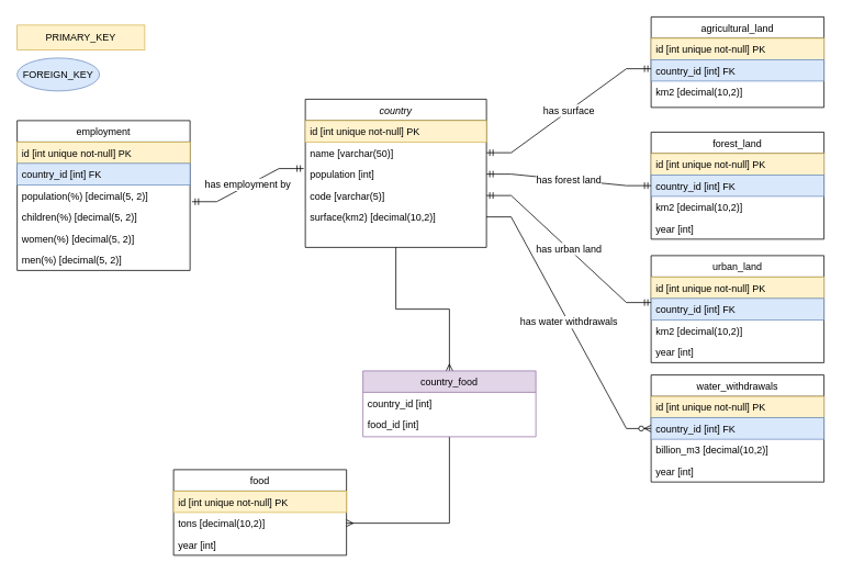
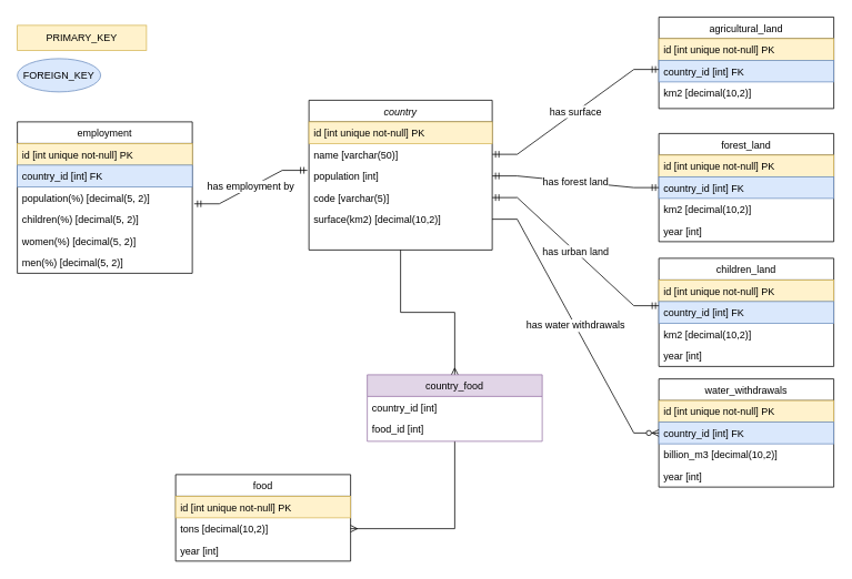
  <mxCell id="0" />
  <mxCell id="1" parent="0" />
  <mxCell id="2" style="edgeStyle=orthogonalEdgeStyle;rounded=0;orthogonalLoop=1;jettySize=auto;html=1;entryX=0.5;entryY=0;entryDx=0;entryDy=0;elbow=vertical;endArrow=ERmany;endFill=0;" parent="1" source="3" target="43" edge="1"><mxGeometry relative="1" as="geometry" /></mxCell>
  <mxCell id="3" value="country" style="swimlane;fontStyle=2;align=center;verticalAlign=top;childLayout=stackLayout;horizontal=1;startSize=26;horizontalStack=0;resizeParent=1;resizeLast=0;collapsible=1;marginBottom=0;rounded=0;shadow=0;strokeWidth=1;" parent="1" vertex="1"><mxGeometry x="370" y="120" width="220" height="180" as="geometry"><mxRectangle x="230" y="140" width="160" height="26" as="alternateBounds" /></mxGeometry></mxCell>
  <mxCell id="4" value="id [int unique not-null] PK" style="text;align=left;verticalAlign=top;spacingLeft=4;spacingRight=4;overflow=hidden;rotatable=0;points=[[0,0.5],[1,0.5]];portConstraint=eastwest;fillColor=#fff2cc;strokeColor=#d6b656;" parent="3" vertex="1"><mxGeometry y="26" width="220" height="26" as="geometry" /></mxCell>
  <mxCell id="5" value="name [varchar(50)]" style="text;align=left;verticalAlign=top;spacingLeft=4;spacingRight=4;overflow=hidden;rotatable=0;points=[[0,0.5],[1,0.5]];portConstraint=eastwest;rounded=0;shadow=0;html=0;" parent="3" vertex="1"><mxGeometry y="52" width="220" height="26" as="geometry" /></mxCell>
  <mxCell id="6" value="population [int]" style="text;align=left;verticalAlign=top;spacingLeft=4;spacingRight=4;overflow=hidden;rotatable=0;points=[[0,0.5],[1,0.5]];portConstraint=eastwest;rounded=0;shadow=0;html=0;" parent="3" vertex="1"><mxGeometry y="78" width="220" height="26" as="geometry" /></mxCell>
  <mxCell id="7" value="code [varchar(5)]" style="text;align=left;verticalAlign=top;spacingLeft=4;spacingRight=4;overflow=hidden;rotatable=0;points=[[0,0.5],[1,0.5]];portConstraint=eastwest;" parent="3" vertex="1"><mxGeometry y="104" width="220" height="26" as="geometry" /></mxCell>
  <mxCell id="8" value="surface(km2) [decimal(10,2)]" style="text;align=left;verticalAlign=top;spacingLeft=4;spacingRight=4;overflow=hidden;rotatable=0;points=[[0,0.5],[1,0.5]];portConstraint=eastwest;" parent="3" vertex="1"><mxGeometry y="130" width="220" height="26" as="geometry" /></mxCell>
  <mxCell id="9" value="agricultural_land" style="swimlane;fontStyle=0;align=center;verticalAlign=top;childLayout=stackLayout;horizontal=1;startSize=26;horizontalStack=0;resizeParent=1;resizeLast=0;collapsible=1;marginBottom=0;rounded=0;shadow=0;strokeWidth=1;" parent="1" vertex="1"><mxGeometry x="790" y="20" width="210" height="110" as="geometry"><mxRectangle x="550" y="140" width="160" height="26" as="alternateBounds" /></mxGeometry></mxCell>
  <mxCell id="10" value="id [int unique not-null] PK" style="text;align=left;verticalAlign=top;spacingLeft=4;spacingRight=4;overflow=hidden;rotatable=0;points=[[0,0.5],[1,0.5]];portConstraint=eastwest;fillColor=#fff2cc;strokeColor=#d6b656;" parent="9" vertex="1"><mxGeometry y="26" width="210" height="26" as="geometry" /></mxCell>
  <mxCell id="11" value="country_id [int] FK" style="text;align=left;verticalAlign=top;spacingLeft=4;spacingRight=4;overflow=hidden;rotatable=0;points=[[0,0.5],[1,0.5]];portConstraint=eastwest;rounded=0;shadow=0;html=0;fillColor=#dae8fc;strokeColor=#6c8ebf;" parent="9" vertex="1"><mxGeometry y="52" width="210" height="26" as="geometry" /></mxCell>
  <mxCell id="12" value="km2 [decimal(10,2)]" style="text;align=left;verticalAlign=top;spacingLeft=4;spacingRight=4;overflow=hidden;rotatable=0;points=[[0,0.5],[1,0.5]];portConstraint=eastwest;rounded=0;shadow=0;html=0;" parent="9" vertex="1"><mxGeometry y="78" width="210" height="26" as="geometry" /></mxCell>
  <mxCell id="13" value="forest_land" style="swimlane;fontStyle=0;align=center;verticalAlign=top;childLayout=stackLayout;horizontal=1;startSize=26;horizontalStack=0;resizeParent=1;resizeLast=0;collapsible=1;marginBottom=0;rounded=0;shadow=0;strokeWidth=1;" parent="1" vertex="1"><mxGeometry x="790" y="160" width="210" height="130" as="geometry"><mxRectangle x="550" y="140" width="160" height="26" as="alternateBounds" /></mxGeometry></mxCell>
  <mxCell id="14" value="id [int unique not-null] PK" style="text;align=left;verticalAlign=top;spacingLeft=4;spacingRight=4;overflow=hidden;rotatable=0;points=[[0,0.5],[1,0.5]];portConstraint=eastwest;fillColor=#fff2cc;strokeColor=#d6b656;" parent="13" vertex="1"><mxGeometry y="26" width="210" height="26" as="geometry" /></mxCell>
  <mxCell id="15" value="country_id [int] FK" style="text;align=left;verticalAlign=top;spacingLeft=4;spacingRight=4;overflow=hidden;rotatable=0;points=[[0,0.5],[1,0.5]];portConstraint=eastwest;rounded=0;shadow=0;html=0;fillColor=#dae8fc;strokeColor=#6c8ebf;" parent="13" vertex="1"><mxGeometry y="52" width="210" height="26" as="geometry" /></mxCell>
  <mxCell id="16" value="km2 [decimal(10,2)]" style="text;align=left;verticalAlign=top;spacingLeft=4;spacingRight=4;overflow=hidden;rotatable=0;points=[[0,0.5],[1,0.5]];portConstraint=eastwest;rounded=0;shadow=0;html=0;" parent="13" vertex="1"><mxGeometry y="78" width="210" height="26" as="geometry" /></mxCell>
  <mxCell id="17" value="year [int]" style="text;align=left;verticalAlign=top;spacingLeft=4;spacingRight=4;overflow=hidden;rotatable=0;points=[[0,0.5],[1,0.5]];portConstraint=eastwest;rounded=0;shadow=0;html=0;" parent="13" vertex="1"><mxGeometry y="104" width="210" height="26" as="geometry" /></mxCell>
- <mxCell id="18" value="urban_land" style="swimlane;fontStyle=0;align=center;verticalAlign=top;childLayout=stackLayout;horizontal=1;startSize=26;horizontalStack=0;resizeParent=1;resizeLast=0;collapsible=1;marginBottom=0;rounded=0;shadow=0;strokeWidth=1;" parent="1" vertex="1"><mxGeometry x="790" y="310" width="210" height="130" as="geometry"><mxRectangle x="550" y="140" width="160" height="26" as="alternateBounds" /></mxGeometry></mxCell>
+ <mxCell id="18" value="children_land" style="swimlane;fontStyle=0;align=center;verticalAlign=top;childLayout=stackLayout;horizontal=1;startSize=26;horizontalStack=0;resizeParent=1;resizeLast=0;collapsible=1;marginBottom=0;rounded=0;shadow=0;strokeWidth=1;" parent="1" vertex="1"><mxGeometry x="790" y="310" width="210" height="130" as="geometry"><mxRectangle x="550" y="140" width="160" height="26" as="alternateBounds" /></mxGeometry></mxCell>
  <mxCell id="19" value="id [int unique not-null] PK" style="text;align=left;verticalAlign=top;spacingLeft=4;spacingRight=4;overflow=hidden;rotatable=0;points=[[0,0.5],[1,0.5]];portConstraint=eastwest;fillColor=#fff2cc;strokeColor=#d6b656;" parent="18" vertex="1"><mxGeometry y="26" width="210" height="26" as="geometry" /></mxCell>
  <mxCell id="20" value="country_id [int] FK" style="text;align=left;verticalAlign=top;spacingLeft=4;spacingRight=4;overflow=hidden;rotatable=0;points=[[0,0.5],[1,0.5]];portConstraint=eastwest;rounded=0;shadow=0;html=0;fillColor=#dae8fc;strokeColor=#6c8ebf;" parent="18" vertex="1"><mxGeometry y="52" width="210" height="26" as="geometry" /></mxCell>
  <mxCell id="21" value="km2 [decimal(10,2)]" style="text;align=left;verticalAlign=top;spacingLeft=4;spacingRight=4;overflow=hidden;rotatable=0;points=[[0,0.5],[1,0.5]];portConstraint=eastwest;rounded=0;shadow=0;html=0;" parent="18" vertex="1"><mxGeometry y="78" width="210" height="26" as="geometry" /></mxCell>
  <mxCell id="22" value="year [int]" style="text;align=left;verticalAlign=top;spacingLeft=4;spacingRight=4;overflow=hidden;rotatable=0;points=[[0,0.5],[1,0.5]];portConstraint=eastwest;rounded=0;shadow=0;html=0;" parent="18" vertex="1"><mxGeometry y="104" width="210" height="26" as="geometry" /></mxCell>
  <mxCell id="23" value="water_withdrawals" style="swimlane;fontStyle=0;align=center;verticalAlign=top;childLayout=stackLayout;horizontal=1;startSize=26;horizontalStack=0;resizeParent=1;resizeLast=0;collapsible=1;marginBottom=0;rounded=0;shadow=0;strokeWidth=1;" parent="1" vertex="1"><mxGeometry x="790" y="455" width="210" height="130" as="geometry"><mxRectangle x="550" y="140" width="160" height="26" as="alternateBounds" /></mxGeometry></mxCell>
  <mxCell id="24" value="id [int unique not-null] PK" style="text;align=left;verticalAlign=top;spacingLeft=4;spacingRight=4;overflow=hidden;rotatable=0;points=[[0,0.5],[1,0.5]];portConstraint=eastwest;fillColor=#fff2cc;strokeColor=#d6b656;" parent="23" vertex="1"><mxGeometry y="26" width="210" height="26" as="geometry" /></mxCell>
  <mxCell id="25" value="country_id [int] FK" style="text;align=left;verticalAlign=top;spacingLeft=4;spacingRight=4;overflow=hidden;rotatable=0;points=[[0,0.5],[1,0.5]];portConstraint=eastwest;rounded=0;shadow=0;html=0;fillColor=#dae8fc;strokeColor=#6c8ebf;" parent="23" vertex="1"><mxGeometry y="52" width="210" height="26" as="geometry" /></mxCell>
  <mxCell id="26" value="billion_m3 [decimal(10,2)]" style="text;align=left;verticalAlign=top;spacingLeft=4;spacingRight=4;overflow=hidden;rotatable=0;points=[[0,0.5],[1,0.5]];portConstraint=eastwest;rounded=0;shadow=0;html=0;" parent="23" vertex="1"><mxGeometry y="78" width="210" height="26" as="geometry" /></mxCell>
  <mxCell id="27" value="year [int]" style="text;align=left;verticalAlign=top;spacingLeft=4;spacingRight=4;overflow=hidden;rotatable=0;points=[[0,0.5],[1,0.5]];portConstraint=eastwest;rounded=0;shadow=0;html=0;" parent="23" vertex="1"><mxGeometry y="104" width="210" height="26" as="geometry" /></mxCell>
  <mxCell id="28" value="has water withdrawals" style="edgeStyle=entityRelationEdgeStyle;fontSize=12;html=1;endArrow=ERzeroToMany;endFill=1;rounded=0;exitX=1;exitY=0.5;exitDx=0;exitDy=0;entryX=0;entryY=0.5;entryDx=0;entryDy=0;" parent="1" source="8" target="25" edge="1"><mxGeometry width="100" height="100" relative="1" as="geometry"><mxPoint x="590" y="390.002" as="sourcePoint" /><mxPoint x="689.12" y="706.49" as="targetPoint" /></mxGeometry></mxCell>
  <mxCell id="29" value="food" style="swimlane;fontStyle=0;align=center;verticalAlign=top;childLayout=stackLayout;horizontal=1;startSize=26;horizontalStack=0;resizeParent=1;resizeLast=0;collapsible=1;marginBottom=0;rounded=0;shadow=0;strokeWidth=1;" parent="1" vertex="1"><mxGeometry x="210" y="570" width="210" height="104" as="geometry"><mxRectangle x="550" y="140" width="160" height="26" as="alternateBounds" /></mxGeometry></mxCell>
  <mxCell id="30" value="id [int unique not-null] PK" style="text;align=left;verticalAlign=top;spacingLeft=4;spacingRight=4;overflow=hidden;rotatable=0;points=[[0,0.5],[1,0.5]];portConstraint=eastwest;fillColor=#fff2cc;strokeColor=#d6b656;" parent="29" vertex="1"><mxGeometry y="26" width="210" height="26" as="geometry" /></mxCell>
  <mxCell id="31" value="tons [decimal(10,2)]" style="text;align=left;verticalAlign=top;spacingLeft=4;spacingRight=4;overflow=hidden;rotatable=0;points=[[0,0.5],[1,0.5]];portConstraint=eastwest;rounded=0;shadow=0;html=0;" parent="29" vertex="1"><mxGeometry y="52" width="210" height="26" as="geometry" /></mxCell>
  <mxCell id="32" value="year [int]" style="text;align=left;verticalAlign=top;spacingLeft=4;spacingRight=4;overflow=hidden;rotatable=0;points=[[0,0.5],[1,0.5]];portConstraint=eastwest;rounded=0;shadow=0;html=0;" parent="29" vertex="1"><mxGeometry y="78" width="210" height="26" as="geometry" /></mxCell>
  <mxCell id="33" value="employment" style="swimlane;fontStyle=0;align=center;verticalAlign=top;childLayout=stackLayout;horizontal=1;startSize=26;horizontalStack=0;resizeParent=1;resizeLast=0;collapsible=1;marginBottom=0;rounded=0;shadow=0;strokeWidth=1;" parent="1" vertex="1"><mxGeometry x="20" y="146" width="210" height="182" as="geometry"><mxRectangle x="550" y="140" width="160" height="26" as="alternateBounds" /></mxGeometry></mxCell>
  <mxCell id="34" value="id [int unique not-null] PK" style="text;align=left;verticalAlign=top;spacingLeft=4;spacingRight=4;overflow=hidden;rotatable=0;points=[[0,0.5],[1,0.5]];portConstraint=eastwest;fillColor=#fff2cc;strokeColor=#d6b656;" parent="33" vertex="1"><mxGeometry y="26" width="210" height="26" as="geometry" /></mxCell>
  <mxCell id="35" value="country_id [int] FK" style="text;align=left;verticalAlign=top;spacingLeft=4;spacingRight=4;overflow=hidden;rotatable=0;points=[[0,0.5],[1,0.5]];portConstraint=eastwest;rounded=0;shadow=0;html=0;fillColor=#dae8fc;strokeColor=#6c8ebf;" parent="33" vertex="1"><mxGeometry y="52" width="210" height="26" as="geometry" /></mxCell>
  <mxCell id="36" value="population(%) [decimal(5, 2)]" style="text;align=left;verticalAlign=top;spacingLeft=4;spacingRight=4;overflow=hidden;rotatable=0;points=[[0,0.5],[1,0.5]];portConstraint=eastwest;rounded=0;shadow=0;html=0;" parent="33" vertex="1"><mxGeometry y="78" width="210" height="26" as="geometry" /></mxCell>
  <mxCell id="37" value="children(%) [decimal(5, 2)]" style="text;align=left;verticalAlign=top;spacingLeft=4;spacingRight=4;overflow=hidden;rotatable=0;points=[[0,0.5],[1,0.5]];portConstraint=eastwest;rounded=0;shadow=0;html=0;" parent="33" vertex="1"><mxGeometry y="104" width="210" height="26" as="geometry" /></mxCell>
  <mxCell id="38" value="women(%) [decimal(5, 2)]" style="text;align=left;verticalAlign=top;spacingLeft=4;spacingRight=4;overflow=hidden;rotatable=0;points=[[0,0.5],[1,0.5]];portConstraint=eastwest;rounded=0;shadow=0;html=0;" parent="33" vertex="1"><mxGeometry y="130" width="210" height="26" as="geometry" /></mxCell>
  <mxCell id="39" value="men(%) [decimal(5, 2)]" style="text;align=left;verticalAlign=top;spacingLeft=4;spacingRight=4;overflow=hidden;rotatable=0;points=[[0,0.5],[1,0.5]];portConstraint=eastwest;rounded=0;shadow=0;html=0;" parent="33" vertex="1"><mxGeometry y="156" width="210" height="26" as="geometry" /></mxCell>
  <mxCell id="40" value="PRIMARY_KEY" style="whiteSpace=wrap;html=1;align=center;fillColor=#fff2cc;strokeColor=#d6b656;" parent="1" vertex="1"><mxGeometry x="20" y="30" width="155" height="30" as="geometry" /></mxCell>
  <mxCell id="41" value="FOREIGN_KEY" style="ellipse;whiteSpace=wrap;html=1;align=center;fillColor=#dae8fc;strokeColor=#6c8ebf;" parent="1" vertex="1"><mxGeometry x="20" y="70" width="100" height="40" as="geometry" /></mxCell>
  <mxCell id="42" value="" style="edgeStyle=orthogonalEdgeStyle;rounded=0;orthogonalLoop=1;jettySize=auto;html=1;endArrow=ERmany;endFill=0;elbow=vertical;" parent="1" source="43" target="31" edge="1"><mxGeometry relative="1" as="geometry" /></mxCell>
  <mxCell id="43" value="country_food" style="swimlane;fontStyle=0;align=center;verticalAlign=top;childLayout=stackLayout;horizontal=1;startSize=26;horizontalStack=0;resizeParent=1;resizeLast=0;collapsible=1;marginBottom=0;rounded=0;shadow=0;strokeWidth=1;fillColor=#e1d5e7;strokeColor=#9673a6;" parent="1" vertex="1"><mxGeometry x="440" y="450" width="210" height="80" as="geometry"><mxRectangle x="550" y="140" width="160" height="26" as="alternateBounds" /></mxGeometry></mxCell>
  <mxCell id="44" value="country_id [int]" style="text;align=left;verticalAlign=top;spacingLeft=4;spacingRight=4;overflow=hidden;rotatable=0;points=[[0,0.5],[1,0.5]];portConstraint=eastwest;" parent="43" vertex="1"><mxGeometry y="26" width="210" height="26" as="geometry" /></mxCell>
  <mxCell id="45" value="food_id [int]" style="text;align=left;verticalAlign=top;spacingLeft=4;spacingRight=4;overflow=hidden;rotatable=0;points=[[0,0.5],[1,0.5]];portConstraint=eastwest;rounded=0;shadow=0;html=0;" parent="43" vertex="1"><mxGeometry y="52" width="210" height="26" as="geometry" /></mxCell>
  <mxCell id="46" value="has surface" style="edgeStyle=entityRelationEdgeStyle;fontSize=12;html=1;endArrow=ERmandOne;startArrow=ERmandOne;rounded=0;exitX=1;exitY=0.5;exitDx=0;exitDy=0;entryX=0;entryY=0.423;entryDx=0;entryDy=0;entryPerimeter=0;" edge="1" parent="1" source="5" target="11"><mxGeometry width="100" height="100" relative="1" as="geometry"><mxPoint x="670" y="213" as="sourcePoint" /><mxPoint x="770" y="113" as="targetPoint" /></mxGeometry></mxCell>
  <mxCell id="47" value="has forest land" style="edgeStyle=entityRelationEdgeStyle;fontSize=12;html=1;endArrow=ERmandOne;startArrow=ERmandOne;rounded=0;exitX=1;exitY=0.5;exitDx=0;exitDy=0;entryX=0;entryY=0.5;entryDx=0;entryDy=0;" edge="1" parent="1" source="6" target="15"><mxGeometry width="100" height="100" relative="1" as="geometry"><mxPoint x="600" y="195" as="sourcePoint" /><mxPoint x="797.27" y="84.34" as="targetPoint" /></mxGeometry></mxCell>
  <mxCell id="48" value="has urban land" style="edgeStyle=entityRelationEdgeStyle;fontSize=12;html=1;endArrow=ERmandOne;startArrow=ERmandOne;rounded=0;exitX=1;exitY=0.5;exitDx=0;exitDy=0;entryX=0;entryY=0.5;entryDx=0;entryDy=0;" edge="1" parent="1" source="7"><mxGeometry width="100" height="100" relative="1" as="geometry"><mxPoint x="590" y="353" as="sourcePoint" /><mxPoint x="790" y="367" as="targetPoint" /></mxGeometry></mxCell>
  <mxCell id="49" value="has employment by" style="edgeStyle=entityRelationEdgeStyle;fontSize=12;html=1;endArrow=ERmandOne;startArrow=ERmandOne;rounded=0;exitX=1.011;exitY=0.789;exitDx=0;exitDy=0;exitPerimeter=0;entryX=-0.009;entryY=0.242;entryDx=0;entryDy=0;entryPerimeter=0;" edge="1" parent="1" source="36" target="6"><mxGeometry width="100" height="100" relative="1" as="geometry"><mxPoint x="380" y="333" as="sourcePoint" /><mxPoint x="480" y="233" as="targetPoint" /></mxGeometry></mxCell>
